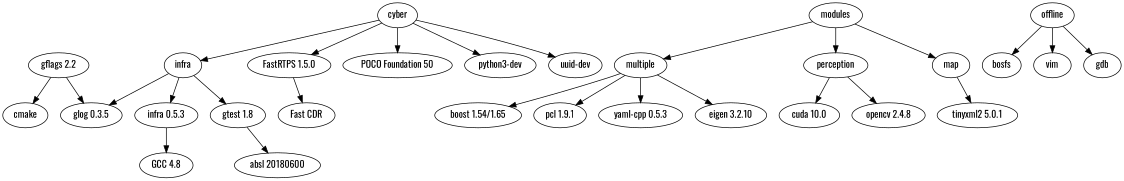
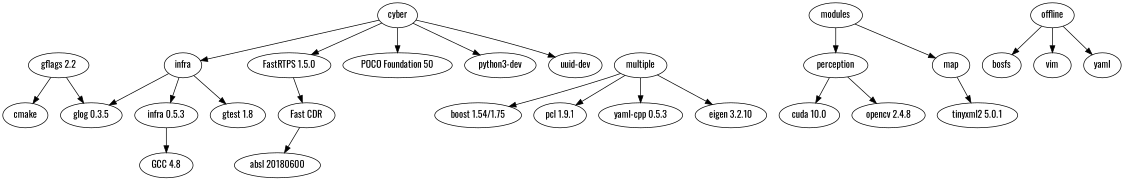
  digraph {
    fontname=Oswald
    node [fontname=Oswald]
    edge [fontname=Oswald]
    n1 [label="infra 0.5.3"]
    infra
    "glog 0.3.5"
    "gtest 1.8"
    "GCC 4.8"
    "absl 20180600"
    "gflags 2.2"
    cmake
    cyber
    "FastRTPS 1.5.0"
    "POCO Foundation 50"
    "python3-dev"
    "uuid-dev"
    "Fast CDR"
    modules
    multiple
    perception
    map
-   "boost 1.54/1.65"
+   "boost 1.54/1.65" [label="boost 1.54/1.75"]
    "pcl 1.9.1"
    "yaml-cpp 0.5.3"
    "eigen 3.2.10"
    "cuda 10.0"
    "opencv 2.4.8"
    "tinyxml2 5.0.1"
    offline
    bosfs
    vim
-   gdb
+   gdb [label=yaml]
    n1 -> "GCC 4.8"
    infra -> n1
    infra -> "glog 0.3.5"
    infra -> "gtest 1.8"
-   "gtest 1.8" -> "absl 20180600"
+   "Fast CDR" -> "absl 20180600"
    "gflags 2.2" -> "glog 0.3.5"
    "gflags 2.2" -> cmake
    cyber -> infra
    cyber -> "FastRTPS 1.5.0"
    cyber -> "POCO Foundation 50"
    cyber -> "python3-dev"
    cyber -> "uuid-dev"
    "FastRTPS 1.5.0" -> "Fast CDR"
-   modules -> multiple
    modules -> perception
    modules -> map
    multiple -> "boost 1.54/1.65"
    multiple -> "pcl 1.9.1"
    multiple -> "yaml-cpp 0.5.3"
    multiple -> "eigen 3.2.10"
    perception -> "cuda 10.0"
    perception -> "opencv 2.4.8"
    map -> "tinyxml2 5.0.1"
    offline -> bosfs
    offline -> vim
    offline -> gdb
  }
